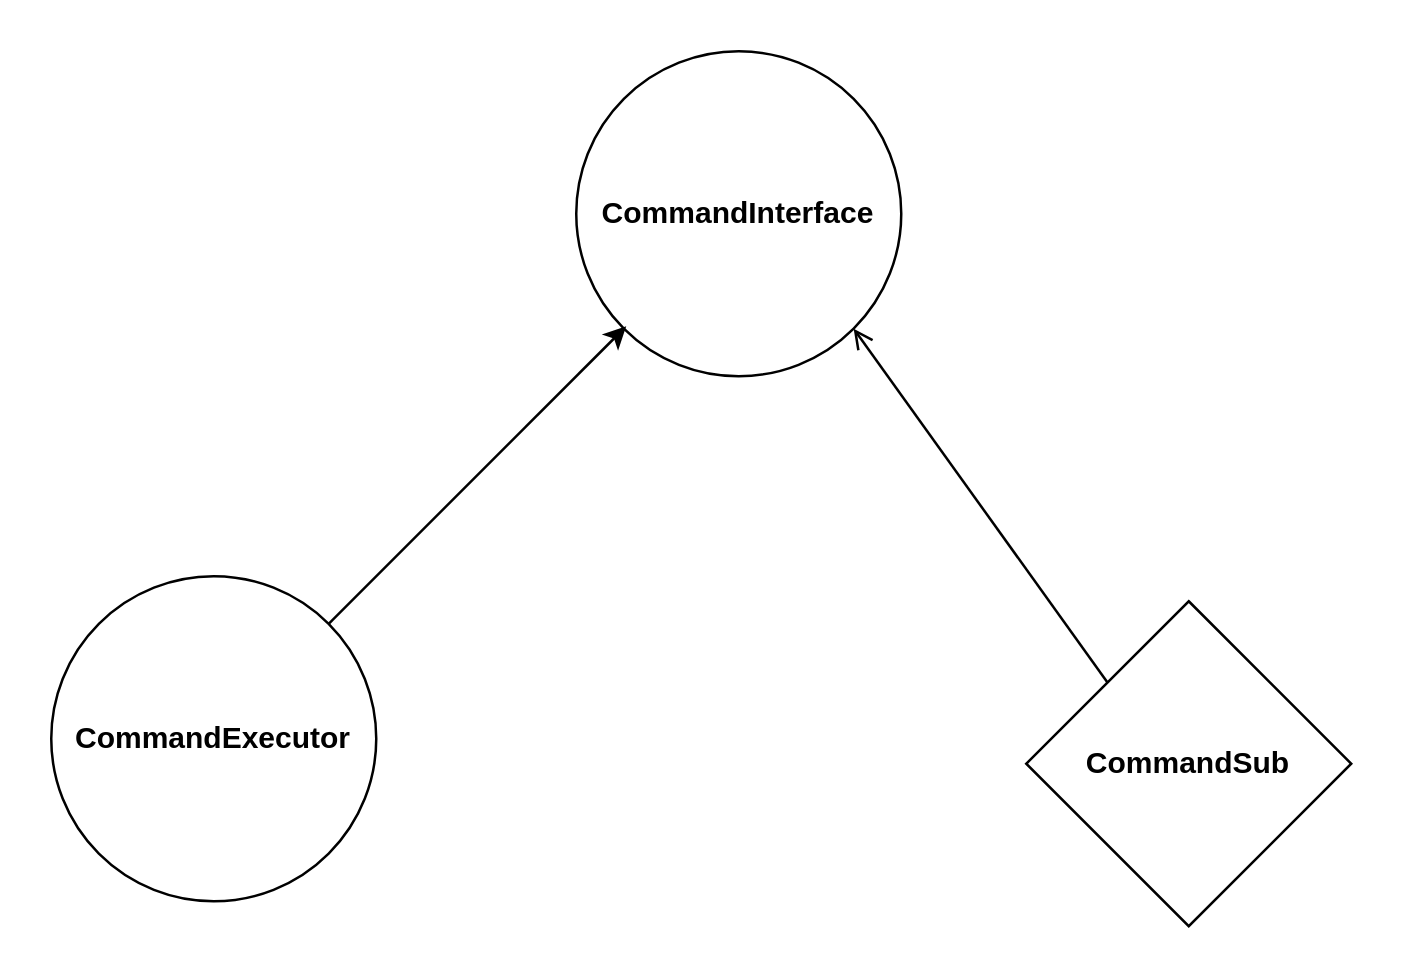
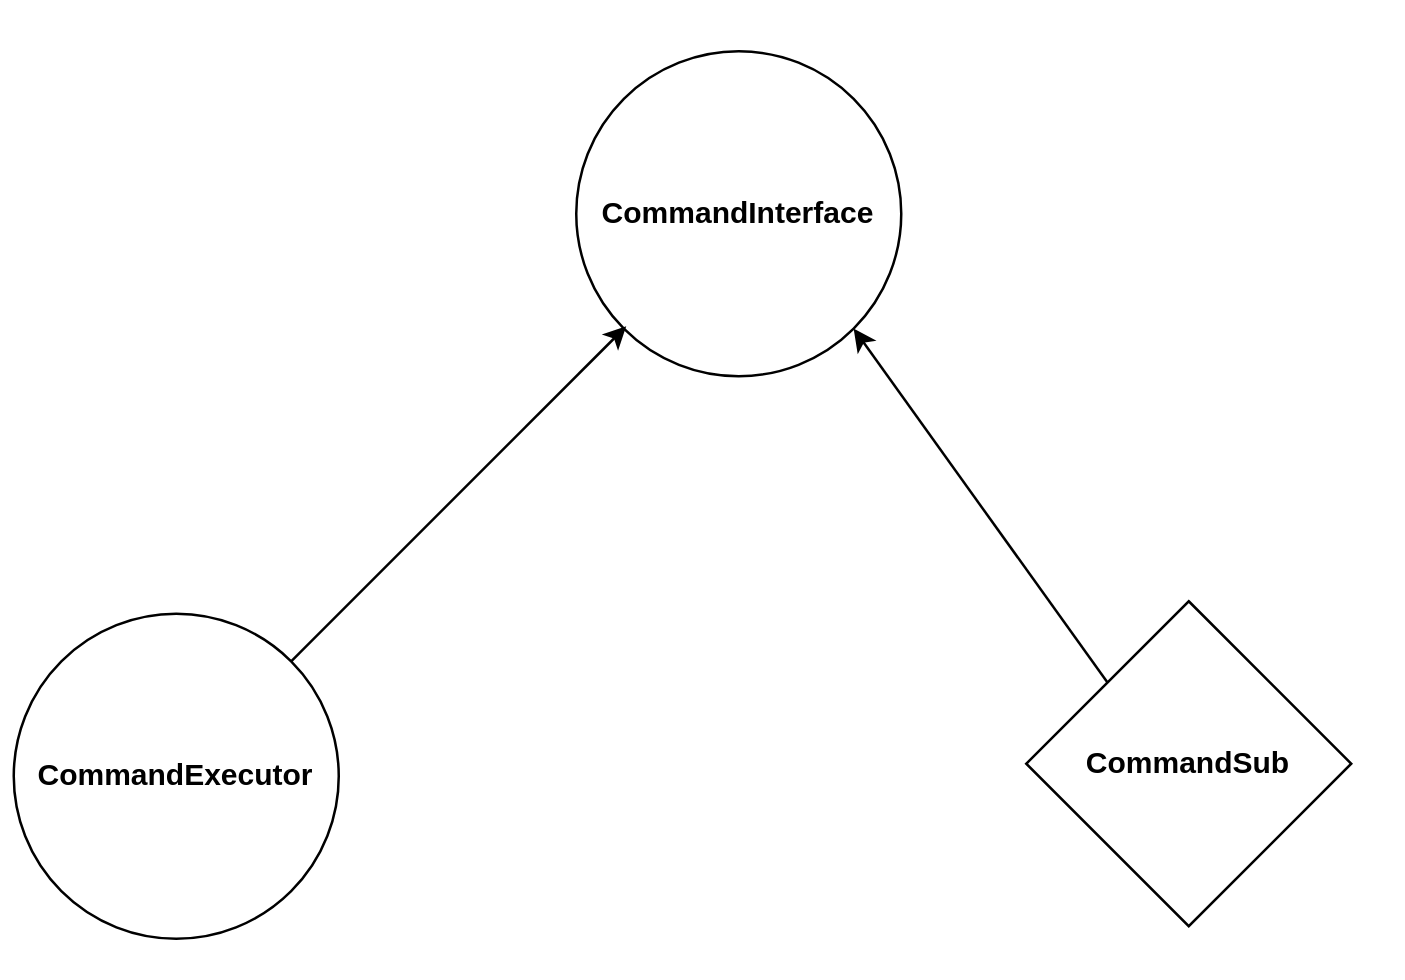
  <mxCell id="0" />
  <mxCell id="1" parent="0" />
  <mxCell id="2" value="&lt;b&gt;CommandInterface&lt;/b&gt;" style="ellipse;whiteSpace=wrap;html=1;" vertex="1" parent="1"><mxGeometry x="230" y="20" width="130" height="130" as="geometry" /></mxCell>
- <mxCell id="3" value="&lt;b&gt;CommandExecutor&lt;/b&gt;" style="ellipse;whiteSpace=wrap;html=1;" vertex="1" parent="1"><mxGeometry x="20" y="230" width="130" height="130" as="geometry" /></mxCell>
+ <mxCell id="3" value="&lt;b&gt;CommandExecutor&lt;/b&gt;" style="ellipse;whiteSpace=wrap;html=1;" vertex="1" parent="1"><mxGeometry x="5" y="245" width="130" height="130" as="geometry" /></mxCell>
  <mxCell id="4" value="&lt;b&gt;CommandSub&lt;/b&gt;" style="rhombus;whiteSpace=wrap;html=1;" vertex="1" parent="1"><mxGeometry x="410" y="240" width="130" height="130" as="geometry" /></mxCell>
  <mxCell id="5" value="" style="endArrow=classic;html=1;exitX=1;exitY=0;exitDx=0;exitDy=0;" edge="1" parent="1" source="3"><mxGeometry width="50" height="50" relative="1" as="geometry"><mxPoint x="190" y="290" as="sourcePoint" /><mxPoint x="250" y="130" as="targetPoint" /></mxGeometry></mxCell>
- <mxCell id="6" value="" style="endArrow=open;html=1;exitX=0;exitY=0;exitDx=0;exitDy=0;entryX=1;entryY=1;entryDx=0;entryDy=0;" edge="1" parent="1" source="4" target="2"><mxGeometry width="50" height="50" relative="1" as="geometry"><mxPoint x="330" y="180" as="sourcePoint" /><mxPoint x="380" y="130" as="targetPoint" /></mxGeometry></mxCell>
+ <mxCell id="6" value="" style="endArrow=classic;html=1;exitX=0;exitY=0;exitDx=0;exitDy=0;entryX=1;entryY=1;entryDx=0;entryDy=0;" edge="1" parent="1" source="4" target="2"><mxGeometry width="50" height="50" relative="1" as="geometry"><mxPoint x="330" y="180" as="sourcePoint" /><mxPoint x="380" y="130" as="targetPoint" /></mxGeometry></mxCell>
